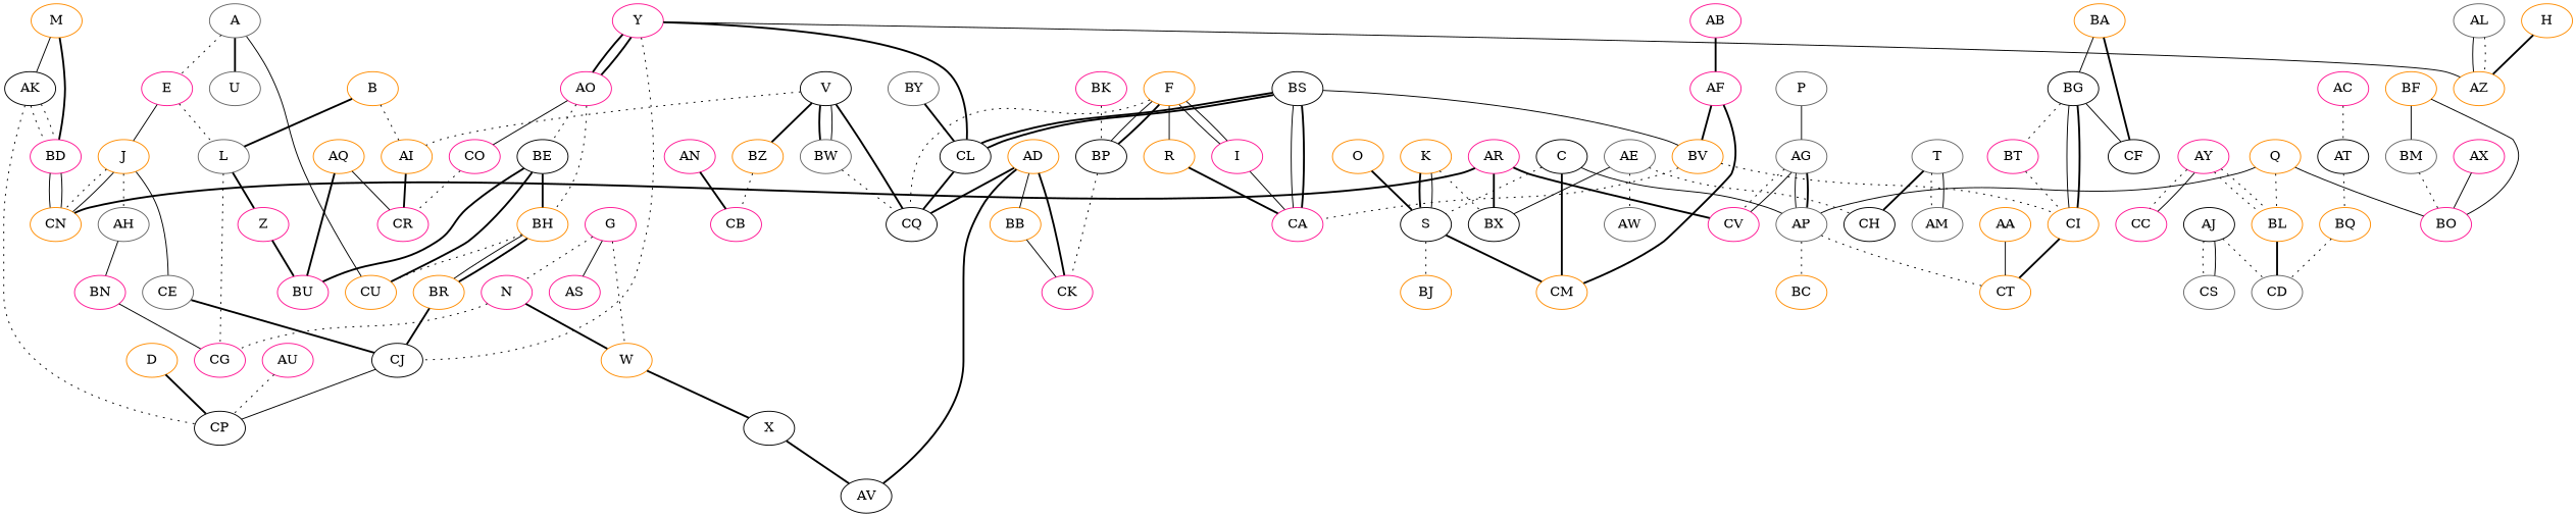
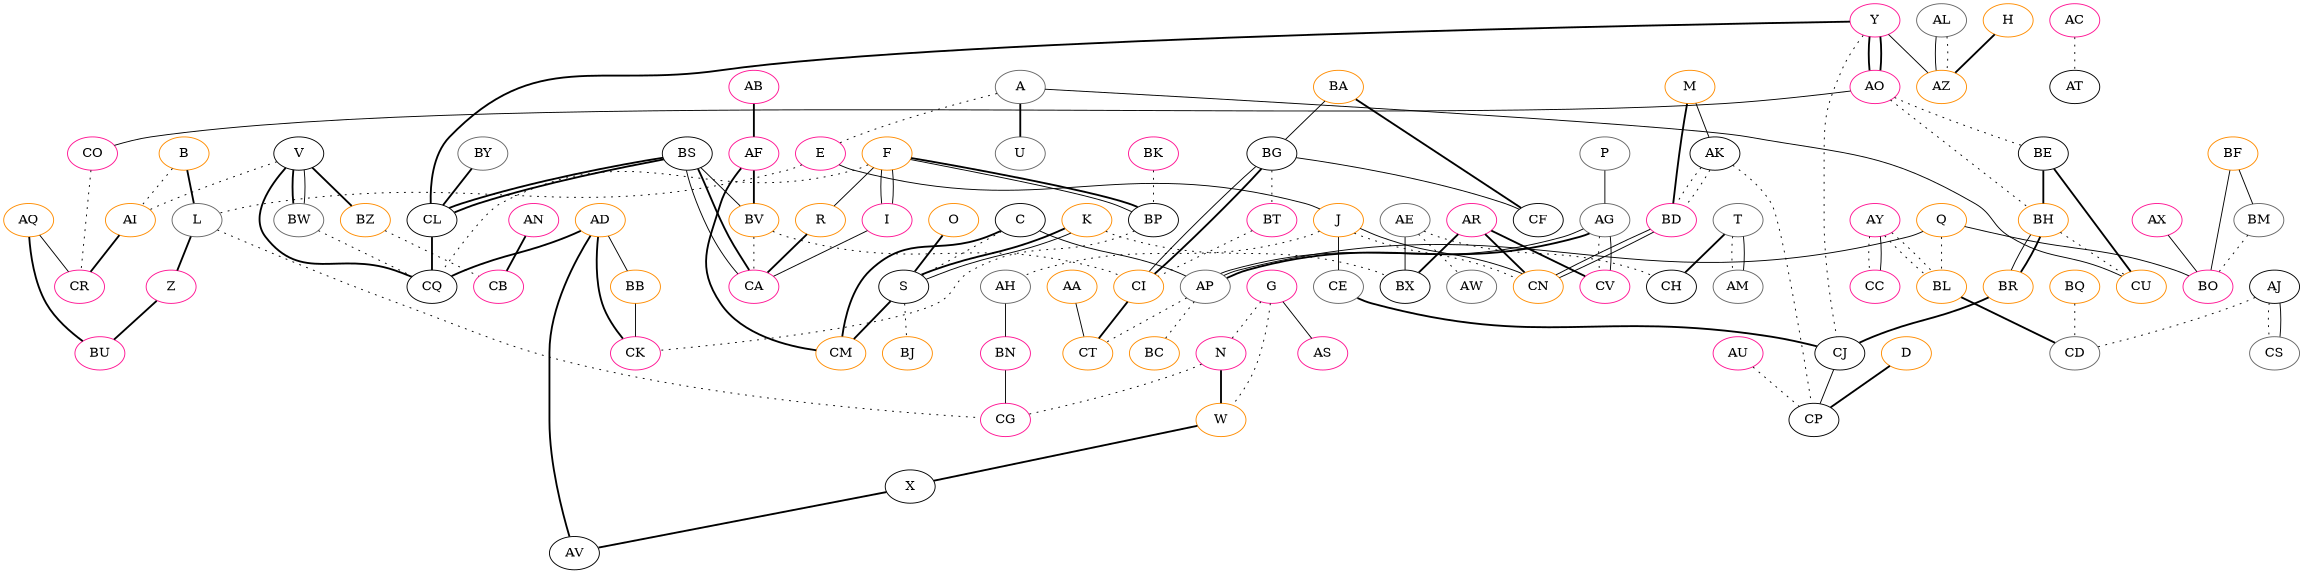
  graph {
    node [color=darkorange]
    edge [style=bold]
    A [color=gray40]
    E [color=deeppink]
    U [color=gray40]
    CU
    L [color=gray40]
    J
    B
    AI
    Z [color=deeppink]
    CG [color=deeppink]
    CR [color=deeppink]
    C [color=black]
    S [color=black]
    AP [color=gray40]
    CM
    BJ
    CT
    BC
    CP [color=black]
    D
    AH [color=gray40]
    CE [color=gray40]
    CN
    I [color=deeppink]
    F
    R
    BP [color=black]
    CQ [color=black]
    CA [color=deeppink]
    CK [color=deeppink]
    G [color=deeppink]
    N [color=deeppink]
    W
    AS [color=deeppink]
    X [color=black]
    H
    AZ
    BN [color=deeppink]
    CJ [color=black]
    K
    BX [color=black]
    BU [color=deeppink]
    AK [color=black]
    M
    BD [color=deeppink]
    O
    P [color=gray40]
    AG [color=gray40]
    CV [color=deeppink]
    Q
    BL
    BO [color=deeppink]
    CD [color=gray40]
    T [color=gray40]
    AM [color=gray40]
    CH [color=black]
    V [color=black]
    BW [color=gray40]
    BZ
    CB [color=deeppink]
    AV [color=black]
    Y [color=deeppink]
    AO [color=deeppink]
    CL [color=black]
    AL [color=gray40]
    BE [color=black]
    BH
    CO [color=deeppink]
    AA
    AB [color=deeppink]
    AF [color=deeppink]
    BV
    AC [color=deeppink]
    AT [color=black]
    BQ
    AD
    BB
    AE [color=gray40]
    AW [color=gray40]
    CI
    AJ [color=black]
    CS [color=gray40]
    AN [color=deeppink]
    BR
    AQ
    AR [color=deeppink]
    AU [color=deeppink]
    AX [color=deeppink]
    AY [color=deeppink]
    CC [color=deeppink]
    BG [color=black]
    BA
    CF [color=black]
    BT [color=deeppink]
    BF
    BM [color=gray40]
    BK [color=deeppink]
    BS [color=black]
    BY [color=gray40]
    A -- E [style=dotted]
    A -- U
    A -- CU [style=solid]
    E -- L [style=dotted]
    E -- J [style=solid]
    L -- Z
    L -- CG [style=dotted]
    J -- AH [style=dotted]
    J -- CE [style=solid]
    J -- CN [style=dotted]
    J -- CN [style=solid]
    B -- L
    B -- AI [style=dotted]
    AI -- CR
    Z -- BU
    C -- S [style=dotted]
    C -- AP [style=solid]
    C -- CM
    S -- CM
    S -- BJ [style=dotted]
    AP -- CT [style=dotted]
    AP -- BC [style=dotted]
    D -- CP
    AH -- BN [style=solid]
    CE -- CJ
    I -- CA [style=solid]
    F -- I [style=solid]
    F -- I [style=solid]
    F -- R [style=solid]
    F -- BP [style=solid]
    F -- BP
    F -- CQ [style=dotted]
    R -- CA
    BP -- CK [style=dotted]
    G -- N [style=dotted]
    G -- W [style=dotted]
    G -- AS [style=solid]
    N -- CG [style=dotted]
    N -- W
    W -- X
    X -- AV
    H -- AZ
    BN -- CG [style=solid]
    CJ -- CP [style=solid]
    K -- S
    K -- S [style=solid]
    K -- BX [style=dotted]
    AK -- CP [style=dotted]
    AK -- BD [style=dotted]
    AK -- BD [style=dotted]
    M -- AK [style=solid]
    M -- BD
    BD -- CN [style=solid]
    BD -- CN [style=solid]
    O -- S
    P -- AG [style=solid]
    AG -- AP [style=solid]
    AG -- AP
    AG -- CV [style=dotted]
    AG -- CV [style=solid]
    Q -- AP [style=solid]
    Q -- BL [style=dotted]
    Q -- BO [style=solid]
    BL -- CD
    T -- AM [style=dotted]
    T -- AM [style=solid]
    T -- CH
    V -- AI [style=dotted]
    V -- CQ
    V -- BW
    V -- BW [style=solid]
    V -- BZ
    BW -- CQ [style=dotted]
    BZ -- CB [style=dotted]
    Y -- AZ [style=solid]
    Y -- CJ [style=dotted]
    Y -- AO
    Y -- AO
    Y -- CL
    AO -- BE [style=dotted]
    AO -- BH [style=dotted]
    AO -- CO [style=solid]
    CL -- CQ
    AL -- AZ [style=solid]
    AL -- AZ [style=dotted]
    BE -- CU
-   BE -- BU
    BE -- BH
    BH -- CU [style=dotted]
    BH -- BR [style=solid]
    BH -- BR
    CO -- CR [style=dotted]
    AA -- CT [style=solid]
    AB -- AF
    AF -- CM
    AF -- BV
    BV -- CA [style=dotted]
    BV -- CI [style=dotted]
    AC -- AT [style=dotted]
-   AT -- BQ [style=dotted]
    BQ -- CD [style=dotted]
    AD -- CQ
    AD -- CK
    AD -- AV
    AD -- BB [style=solid]
    BB -- CK [style=solid]
    AE -- BX [style=solid]
    AE -- CH [style=dotted]
    AE -- AW [style=dotted]
    CI -- CT
    AJ -- CD [style=dotted]
    AJ -- CS [style=dotted]
    AJ -- CS [style=solid]
    AN -- CB
    BR -- CJ
    AQ -- CR [style=solid]
    AQ -- BU
    AR -- CN
    AR -- BX
    AR -- CV
    AU -- CP [style=dotted]
    AX -- BO [style=solid]
    AY -- BL [style=dotted]
    AY -- BL [style=dotted]
    AY -- CC [style=dotted]
    AY -- CC [style=solid]
    BG -- CI [style=solid]
    BG -- CI
    BG -- CF [style=solid]
    BG -- BT [style=dotted]
    BA -- BG [style=solid]
    BA -- CF
    BT -- CI [style=dotted]
    BF -- BO [style=solid]
    BF -- BM [style=solid]
    BM -- BO [style=dotted]
    BK -- BP [style=dotted]
    BS -- CA [style=solid]
    BS -- CA
    BS -- CL
    BS -- CL
    BS -- BV [style=solid]
    BY -- CL
  }
